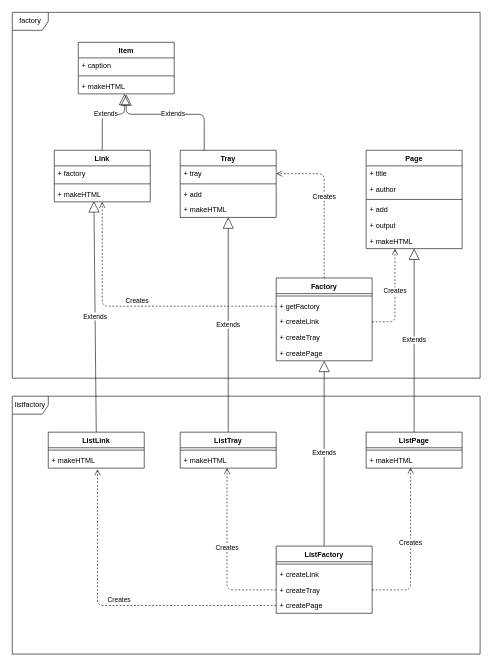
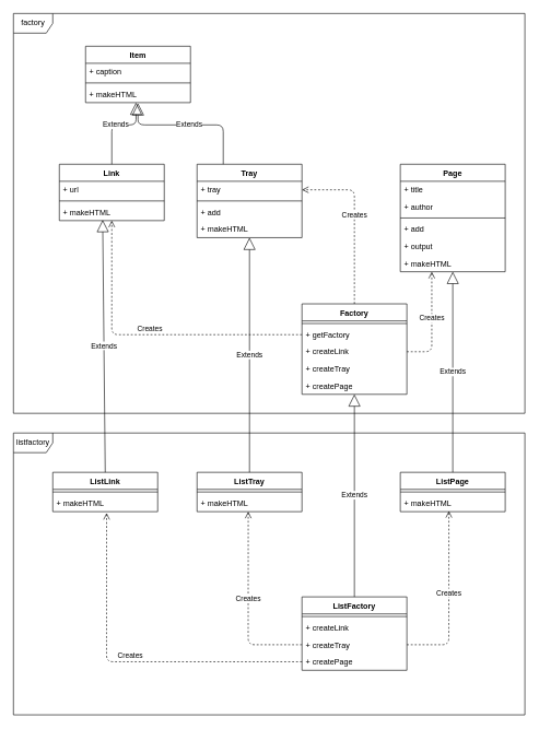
  <mxCell id="0" />
  <mxCell id="1" parent="0" />
  <mxCell id="2" value="factory" style="shape=umlFrame;whiteSpace=wrap;html=1;" vertex="1" parent="1"><mxGeometry x="20" y="20" width="780" height="610" as="geometry" /></mxCell>
  <mxCell id="3" value="Item" style="swimlane;fontStyle=1;align=center;verticalAlign=top;childLayout=stackLayout;horizontal=1;startSize=26;horizontalStack=0;resizeParent=1;resizeParentMax=0;resizeLast=0;collapsible=1;marginBottom=0;" vertex="1" parent="1"><mxGeometry x="130" y="70" width="160" height="86" as="geometry" /></mxCell>
  <mxCell id="4" value="+ caption" style="text;strokeColor=none;fillColor=none;align=left;verticalAlign=top;spacingLeft=4;spacingRight=4;overflow=hidden;rotatable=0;points=[[0,0.5],[1,0.5]];portConstraint=eastwest;" vertex="1" parent="3"><mxGeometry y="26" width="160" height="26" as="geometry" /></mxCell>
  <mxCell id="5" value="" style="line;strokeWidth=1;fillColor=none;align=left;verticalAlign=middle;spacingTop=-1;spacingLeft=3;spacingRight=3;rotatable=0;labelPosition=right;points=[];portConstraint=eastwest;" vertex="1" parent="3"><mxGeometry y="52" width="160" height="8" as="geometry" /></mxCell>
  <mxCell id="6" value="+ makeHTML" style="text;strokeColor=none;fillColor=none;align=left;verticalAlign=top;spacingLeft=4;spacingRight=4;overflow=hidden;rotatable=0;points=[[0,0.5],[1,0.5]];portConstraint=eastwest;" vertex="1" parent="3"><mxGeometry y="60" width="160" height="26" as="geometry" /></mxCell>
  <mxCell id="7" value="Link" style="swimlane;fontStyle=1;align=center;verticalAlign=top;childLayout=stackLayout;horizontal=1;startSize=26;horizontalStack=0;resizeParent=1;resizeParentMax=0;resizeLast=0;collapsible=1;marginBottom=0;" vertex="1" parent="1"><mxGeometry x="90" y="250" width="160" height="86" as="geometry" /></mxCell>
- <mxCell id="8" value="+ factory" style="text;strokeColor=none;fillColor=none;align=left;verticalAlign=top;spacingLeft=4;spacingRight=4;overflow=hidden;rotatable=0;points=[[0,0.5],[1,0.5]];portConstraint=eastwest;" vertex="1" parent="7"><mxGeometry y="26" width="160" height="26" as="geometry" /></mxCell>
+ <mxCell id="8" value="+ url" style="text;strokeColor=none;fillColor=none;align=left;verticalAlign=top;spacingLeft=4;spacingRight=4;overflow=hidden;rotatable=0;points=[[0,0.5],[1,0.5]];portConstraint=eastwest;" vertex="1" parent="7"><mxGeometry y="26" width="160" height="26" as="geometry" /></mxCell>
  <mxCell id="9" value="" style="line;strokeWidth=1;fillColor=none;align=left;verticalAlign=middle;spacingTop=-1;spacingLeft=3;spacingRight=3;rotatable=0;labelPosition=right;points=[];portConstraint=eastwest;" vertex="1" parent="7"><mxGeometry y="52" width="160" height="8" as="geometry" /></mxCell>
  <mxCell id="10" value="+ makeHTML" style="text;strokeColor=none;fillColor=none;align=left;verticalAlign=top;spacingLeft=4;spacingRight=4;overflow=hidden;rotatable=0;points=[[0,0.5],[1,0.5]];portConstraint=eastwest;" vertex="1" parent="7"><mxGeometry y="60" width="160" height="26" as="geometry" /></mxCell>
  <mxCell id="11" value="Tray" style="swimlane;fontStyle=1;align=center;verticalAlign=top;childLayout=stackLayout;horizontal=1;startSize=26;horizontalStack=0;resizeParent=1;resizeParentMax=0;resizeLast=0;collapsible=1;marginBottom=0;" vertex="1" parent="1"><mxGeometry x="300" y="250" width="160" height="112" as="geometry" /></mxCell>
  <mxCell id="12" value="+ tray" style="text;strokeColor=none;fillColor=none;align=left;verticalAlign=top;spacingLeft=4;spacingRight=4;overflow=hidden;rotatable=0;points=[[0,0.5],[1,0.5]];portConstraint=eastwest;" vertex="1" parent="11"><mxGeometry y="26" width="160" height="26" as="geometry" /></mxCell>
  <mxCell id="13" value="" style="line;strokeWidth=1;fillColor=none;align=left;verticalAlign=middle;spacingTop=-1;spacingLeft=3;spacingRight=3;rotatable=0;labelPosition=right;points=[];portConstraint=eastwest;" vertex="1" parent="11"><mxGeometry y="52" width="160" height="8" as="geometry" /></mxCell>
  <mxCell id="14" value="+ add" style="text;strokeColor=none;fillColor=none;align=left;verticalAlign=top;spacingLeft=4;spacingRight=4;overflow=hidden;rotatable=0;points=[[0,0.5],[1,0.5]];portConstraint=eastwest;" vertex="1" parent="11"><mxGeometry y="60" width="160" height="26" as="geometry" /></mxCell>
  <mxCell id="15" value="+ makeHTML" style="text;strokeColor=none;fillColor=none;align=left;verticalAlign=top;spacingLeft=4;spacingRight=4;overflow=hidden;rotatable=0;points=[[0,0.5],[1,0.5]];portConstraint=eastwest;" vertex="1" parent="11"><mxGeometry y="86" width="160" height="26" as="geometry" /></mxCell>
  <mxCell id="16" value="Page" style="swimlane;fontStyle=1;align=center;verticalAlign=top;childLayout=stackLayout;horizontal=1;startSize=26;horizontalStack=0;resizeParent=1;resizeParentMax=0;resizeLast=0;collapsible=1;marginBottom=0;" vertex="1" parent="1"><mxGeometry x="610" y="250" width="160" height="164" as="geometry" /></mxCell>
  <mxCell id="17" value="+ title" style="text;strokeColor=none;fillColor=none;align=left;verticalAlign=top;spacingLeft=4;spacingRight=4;overflow=hidden;rotatable=0;points=[[0,0.5],[1,0.5]];portConstraint=eastwest;" vertex="1" parent="16"><mxGeometry y="26" width="160" height="26" as="geometry" /></mxCell>
  <mxCell id="18" value="+ author" style="text;strokeColor=none;fillColor=none;align=left;verticalAlign=top;spacingLeft=4;spacingRight=4;overflow=hidden;rotatable=0;points=[[0,0.5],[1,0.5]];portConstraint=eastwest;" vertex="1" parent="16"><mxGeometry y="52" width="160" height="26" as="geometry" /></mxCell>
  <mxCell id="19" value="" style="line;strokeWidth=1;fillColor=none;align=left;verticalAlign=middle;spacingTop=-1;spacingLeft=3;spacingRight=3;rotatable=0;labelPosition=right;points=[];portConstraint=eastwest;" vertex="1" parent="16"><mxGeometry y="78" width="160" height="8" as="geometry" /></mxCell>
  <mxCell id="20" value="+ add" style="text;strokeColor=none;fillColor=none;align=left;verticalAlign=top;spacingLeft=4;spacingRight=4;overflow=hidden;rotatable=0;points=[[0,0.5],[1,0.5]];portConstraint=eastwest;" vertex="1" parent="16"><mxGeometry y="86" width="160" height="26" as="geometry" /></mxCell>
  <mxCell id="21" value="+ output" style="text;strokeColor=none;fillColor=none;align=left;verticalAlign=top;spacingLeft=4;spacingRight=4;overflow=hidden;rotatable=0;points=[[0,0.5],[1,0.5]];portConstraint=eastwest;" vertex="1" parent="16"><mxGeometry y="112" width="160" height="26" as="geometry" /></mxCell>
  <mxCell id="22" value="+ makeHTML" style="text;strokeColor=none;fillColor=none;align=left;verticalAlign=top;spacingLeft=4;spacingRight=4;overflow=hidden;rotatable=0;points=[[0,0.5],[1,0.5]];portConstraint=eastwest;" vertex="1" parent="16"><mxGeometry y="138" width="160" height="26" as="geometry" /></mxCell>
  <mxCell id="23" value="Factory" style="swimlane;fontStyle=1;align=center;verticalAlign=top;childLayout=stackLayout;horizontal=1;startSize=26;horizontalStack=0;resizeParent=1;resizeParentMax=0;resizeLast=0;collapsible=1;marginBottom=0;" vertex="1" parent="1"><mxGeometry x="460" y="463" width="160" height="138" as="geometry" /></mxCell>
  <mxCell id="24" value="" style="line;strokeWidth=1;fillColor=none;align=left;verticalAlign=middle;spacingTop=-1;spacingLeft=3;spacingRight=3;rotatable=0;labelPosition=right;points=[];portConstraint=eastwest;" vertex="1" parent="23"><mxGeometry y="26" width="160" height="8" as="geometry" /></mxCell>
  <mxCell id="25" value="+ getFactory" style="text;strokeColor=none;fillColor=none;align=left;verticalAlign=top;spacingLeft=4;spacingRight=4;overflow=hidden;rotatable=0;points=[[0,0.5],[1,0.5]];portConstraint=eastwest;" vertex="1" parent="23"><mxGeometry y="34" width="160" height="26" as="geometry" /></mxCell>
  <mxCell id="26" value="+ createLink" style="text;strokeColor=none;fillColor=none;align=left;verticalAlign=top;spacingLeft=4;spacingRight=4;overflow=hidden;rotatable=0;points=[[0,0.5],[1,0.5]];portConstraint=eastwest;" vertex="1" parent="23"><mxGeometry y="60" width="160" height="26" as="geometry" /></mxCell>
  <mxCell id="27" value="+ createTray" style="text;strokeColor=none;fillColor=none;align=left;verticalAlign=top;spacingLeft=4;spacingRight=4;overflow=hidden;rotatable=0;points=[[0,0.5],[1,0.5]];portConstraint=eastwest;" vertex="1" parent="23"><mxGeometry y="86" width="160" height="26" as="geometry" /></mxCell>
  <mxCell id="28" value="+ createPage" style="text;strokeColor=none;fillColor=none;align=left;verticalAlign=top;spacingLeft=4;spacingRight=4;overflow=hidden;rotatable=0;points=[[0,0.5],[1,0.5]];portConstraint=eastwest;" vertex="1" parent="23"><mxGeometry y="112" width="160" height="26" as="geometry" /></mxCell>
  <mxCell id="29" value="listfactory" style="shape=umlFrame;whiteSpace=wrap;html=1;" vertex="1" parent="1"><mxGeometry x="20" y="660" width="780" height="430" as="geometry" /></mxCell>
  <mxCell id="30" value="ListLink" style="swimlane;fontStyle=1;align=center;verticalAlign=top;childLayout=stackLayout;horizontal=1;startSize=26;horizontalStack=0;resizeParent=1;resizeParentMax=0;resizeLast=0;collapsible=1;marginBottom=0;" vertex="1" parent="1"><mxGeometry x="80" y="720" width="160" height="60" as="geometry" /></mxCell>
  <mxCell id="31" value="" style="line;strokeWidth=1;fillColor=none;align=left;verticalAlign=middle;spacingTop=-1;spacingLeft=3;spacingRight=3;rotatable=0;labelPosition=right;points=[];portConstraint=eastwest;" vertex="1" parent="30"><mxGeometry y="26" width="160" height="8" as="geometry" /></mxCell>
  <mxCell id="32" value="+ makeHTML" style="text;strokeColor=none;fillColor=none;align=left;verticalAlign=top;spacingLeft=4;spacingRight=4;overflow=hidden;rotatable=0;points=[[0,0.5],[1,0.5]];portConstraint=eastwest;" vertex="1" parent="30"><mxGeometry y="34" width="160" height="26" as="geometry" /></mxCell>
  <mxCell id="33" value="ListTray" style="swimlane;fontStyle=1;align=center;verticalAlign=top;childLayout=stackLayout;horizontal=1;startSize=26;horizontalStack=0;resizeParent=1;resizeParentMax=0;resizeLast=0;collapsible=1;marginBottom=0;" vertex="1" parent="1"><mxGeometry x="300" y="720" width="160" height="60" as="geometry" /></mxCell>
  <mxCell id="34" value="" style="line;strokeWidth=1;fillColor=none;align=left;verticalAlign=middle;spacingTop=-1;spacingLeft=3;spacingRight=3;rotatable=0;labelPosition=right;points=[];portConstraint=eastwest;" vertex="1" parent="33"><mxGeometry y="26" width="160" height="8" as="geometry" /></mxCell>
  <mxCell id="35" value="+ makeHTML" style="text;strokeColor=none;fillColor=none;align=left;verticalAlign=top;spacingLeft=4;spacingRight=4;overflow=hidden;rotatable=0;points=[[0,0.5],[1,0.5]];portConstraint=eastwest;" vertex="1" parent="33"><mxGeometry y="34" width="160" height="26" as="geometry" /></mxCell>
  <mxCell id="36" value="ListPage" style="swimlane;fontStyle=1;align=center;verticalAlign=top;childLayout=stackLayout;horizontal=1;startSize=26;horizontalStack=0;resizeParent=1;resizeParentMax=0;resizeLast=0;collapsible=1;marginBottom=0;" vertex="1" parent="1"><mxGeometry x="610" y="720" width="160" height="60" as="geometry" /></mxCell>
  <mxCell id="37" value="" style="line;strokeWidth=1;fillColor=none;align=left;verticalAlign=middle;spacingTop=-1;spacingLeft=3;spacingRight=3;rotatable=0;labelPosition=right;points=[];portConstraint=eastwest;" vertex="1" parent="36"><mxGeometry y="26" width="160" height="8" as="geometry" /></mxCell>
  <mxCell id="38" value="+ makeHTML" style="text;strokeColor=none;fillColor=none;align=left;verticalAlign=top;spacingLeft=4;spacingRight=4;overflow=hidden;rotatable=0;points=[[0,0.5],[1,0.5]];portConstraint=eastwest;" vertex="1" parent="36"><mxGeometry y="34" width="160" height="26" as="geometry" /></mxCell>
  <mxCell id="39" value="ListFactory" style="swimlane;fontStyle=1;align=center;verticalAlign=top;childLayout=stackLayout;horizontal=1;startSize=26;horizontalStack=0;resizeParent=1;resizeParentMax=0;resizeLast=0;collapsible=1;marginBottom=0;" vertex="1" parent="1"><mxGeometry x="460" y="910" width="160" height="112" as="geometry" /></mxCell>
  <mxCell id="40" value="" style="line;strokeWidth=1;fillColor=none;align=left;verticalAlign=middle;spacingTop=-1;spacingLeft=3;spacingRight=3;rotatable=0;labelPosition=right;points=[];portConstraint=eastwest;" vertex="1" parent="39"><mxGeometry y="26" width="160" height="8" as="geometry" /></mxCell>
  <mxCell id="41" value="+ createLink" style="text;strokeColor=none;fillColor=none;align=left;verticalAlign=top;spacingLeft=4;spacingRight=4;overflow=hidden;rotatable=0;points=[[0,0.5],[1,0.5]];portConstraint=eastwest;" vertex="1" parent="39"><mxGeometry y="34" width="160" height="26" as="geometry" /></mxCell>
  <mxCell id="42" value="+ createTray" style="text;strokeColor=none;fillColor=none;align=left;verticalAlign=top;spacingLeft=4;spacingRight=4;overflow=hidden;rotatable=0;points=[[0,0.5],[1,0.5]];portConstraint=eastwest;" vertex="1" parent="39"><mxGeometry y="60" width="160" height="26" as="geometry" /></mxCell>
  <mxCell id="43" value="+ createPage" style="text;strokeColor=none;fillColor=none;align=left;verticalAlign=top;spacingLeft=4;spacingRight=4;overflow=hidden;rotatable=0;points=[[0,0.5],[1,0.5]];portConstraint=eastwest;" vertex="1" parent="39"><mxGeometry y="86" width="160" height="26" as="geometry" /></mxCell>
  <mxCell id="44" value="Extends" style="endArrow=block;endSize=16;endFill=0;html=1;exitX=0.5;exitY=0;exitDx=0;exitDy=0;" edge="1" parent="1" source="39" target="28"><mxGeometry width="160" relative="1" as="geometry"><mxPoint x="520" y="880" as="sourcePoint" /><mxPoint x="680" y="880" as="targetPoint" /></mxGeometry></mxCell>
  <mxCell id="45" value="Extends" style="endArrow=block;endSize=16;endFill=0;html=1;exitX=0.5;exitY=0;exitDx=0;exitDy=0;" edge="1" parent="1" source="36" target="22"><mxGeometry width="160" relative="1" as="geometry"><mxPoint x="780" y="490" as="sourcePoint" /><mxPoint x="940" y="490" as="targetPoint" /></mxGeometry></mxCell>
  <mxCell id="46" value="Extends" style="endArrow=block;endSize=16;endFill=0;html=1;exitX=0.5;exitY=0;exitDx=0;exitDy=0;entryX=0.413;entryY=0.962;entryDx=0;entryDy=0;entryPerimeter=0;" edge="1" parent="1" source="30" target="10"><mxGeometry width="160" relative="1" as="geometry"><mxPoint x="130" y="540" as="sourcePoint" /><mxPoint x="290" y="540" as="targetPoint" /></mxGeometry></mxCell>
  <mxCell id="47" value="Extends" style="endArrow=block;endSize=16;endFill=0;html=1;exitX=0.5;exitY=0;exitDx=0;exitDy=0;" edge="1" parent="1" source="33" target="15"><mxGeometry width="160" relative="1" as="geometry"><mxPoint x="240" y="560" as="sourcePoint" /><mxPoint x="400" y="560" as="targetPoint" /></mxGeometry></mxCell>
  <mxCell id="48" value="Creates" style="html=1;verticalAlign=bottom;endArrow=open;dashed=1;endSize=8;entryX=0.463;entryY=0.962;entryDx=0;entryDy=0;entryPerimeter=0;exitX=1;exitY=0.5;exitDx=0;exitDy=0;" edge="1" parent="1" source="42" target="38"><mxGeometry relative="1" as="geometry"><mxPoint x="910" y="930" as="sourcePoint" /><mxPoint x="830" y="930" as="targetPoint" /><Array as="points"><mxPoint x="684" y="983" /></Array></mxGeometry></mxCell>
  <mxCell id="49" value="Creates" style="html=1;verticalAlign=bottom;endArrow=open;dashed=1;endSize=8;exitX=0;exitY=0.5;exitDx=0;exitDy=0;entryX=0.488;entryY=1;entryDx=0;entryDy=0;entryPerimeter=0;" edge="1" parent="1" source="42" target="35"><mxGeometry relative="1" as="geometry"><mxPoint x="350" y="850" as="sourcePoint" /><mxPoint x="270" y="850" as="targetPoint" /><Array as="points"><mxPoint x="378" y="983" /></Array></mxGeometry></mxCell>
  <mxCell id="50" value="Creates" style="html=1;verticalAlign=bottom;endArrow=open;dashed=1;endSize=8;entryX=0.513;entryY=1.077;entryDx=0;entryDy=0;entryPerimeter=0;exitX=0;exitY=0.5;exitDx=0;exitDy=0;" edge="1" parent="1" source="43" target="32"><mxGeometry relative="1" as="geometry"><mxPoint x="240" y="930" as="sourcePoint" /><mxPoint x="160" y="930" as="targetPoint" /><Array as="points"><mxPoint x="162" y="1009" /></Array></mxGeometry></mxCell>
  <mxCell id="51" value="Extends" style="endArrow=block;endSize=16;endFill=0;html=1;exitX=0.5;exitY=0;exitDx=0;exitDy=0;entryX=0.481;entryY=1;entryDx=0;entryDy=0;entryPerimeter=0;" edge="1" parent="1" source="7" target="6"><mxGeometry width="160" relative="1" as="geometry"><mxPoint x="230" y="210" as="sourcePoint" /><mxPoint x="390" y="210" as="targetPoint" /><Array as="points"><mxPoint x="170" y="190" /><mxPoint x="207" y="190" /></Array></mxGeometry></mxCell>
  <mxCell id="52" value="Extends" style="endArrow=block;endSize=16;endFill=0;html=1;exitX=0.25;exitY=0;exitDx=0;exitDy=0;" edge="1" parent="1" source="11"><mxGeometry width="160" relative="1" as="geometry"><mxPoint x="450" y="140" as="sourcePoint" /><mxPoint x="210" y="157" as="targetPoint" /><Array as="points"><mxPoint x="340" y="190" /><mxPoint x="210" y="190" /></Array></mxGeometry></mxCell>
  <mxCell id="53" value="Creates" style="html=1;verticalAlign=bottom;endArrow=open;dashed=1;endSize=8;exitX=0;exitY=0.5;exitDx=0;exitDy=0;" edge="1" parent="1" source="25" target="10"><mxGeometry relative="1" as="geometry"><mxPoint x="380" y="490" as="sourcePoint" /><mxPoint x="300" y="490" as="targetPoint" /><Array as="points"><mxPoint x="170" y="510" /></Array></mxGeometry></mxCell>
  <mxCell id="54" value="Creates" style="html=1;verticalAlign=bottom;endArrow=open;dashed=1;endSize=8;entryX=1;entryY=0.5;entryDx=0;entryDy=0;exitX=0.5;exitY=0;exitDx=0;exitDy=0;" edge="1" parent="1" source="23" target="12"><mxGeometry relative="1" as="geometry"><mxPoint x="550" y="420" as="sourcePoint" /><mxPoint x="470" y="420" as="targetPoint" /><Array as="points"><mxPoint x="540" y="289" /></Array></mxGeometry></mxCell>
  <mxCell id="55" value="Creates" style="html=1;verticalAlign=bottom;endArrow=open;dashed=1;endSize=8;entryX=0.3;entryY=1;entryDx=0;entryDy=0;entryPerimeter=0;exitX=1;exitY=0.5;exitDx=0;exitDy=0;" edge="1" parent="1" source="26" target="22"><mxGeometry relative="1" as="geometry"><mxPoint x="810" y="500" as="sourcePoint" /><mxPoint x="730" y="500" as="targetPoint" /><Array as="points"><mxPoint x="658" y="536" /></Array></mxGeometry></mxCell>
